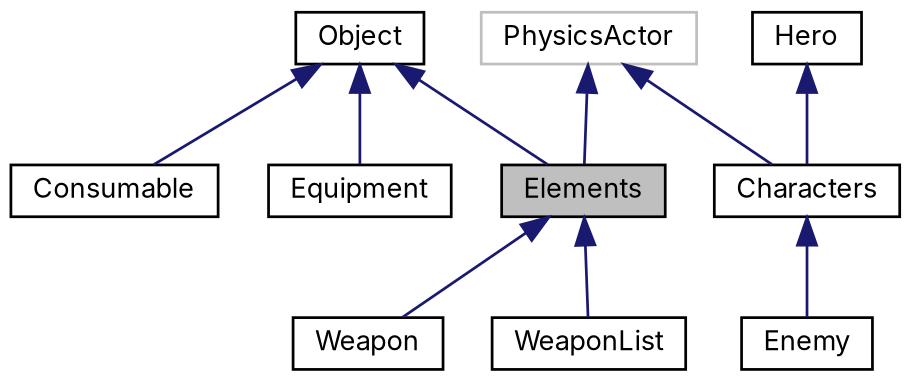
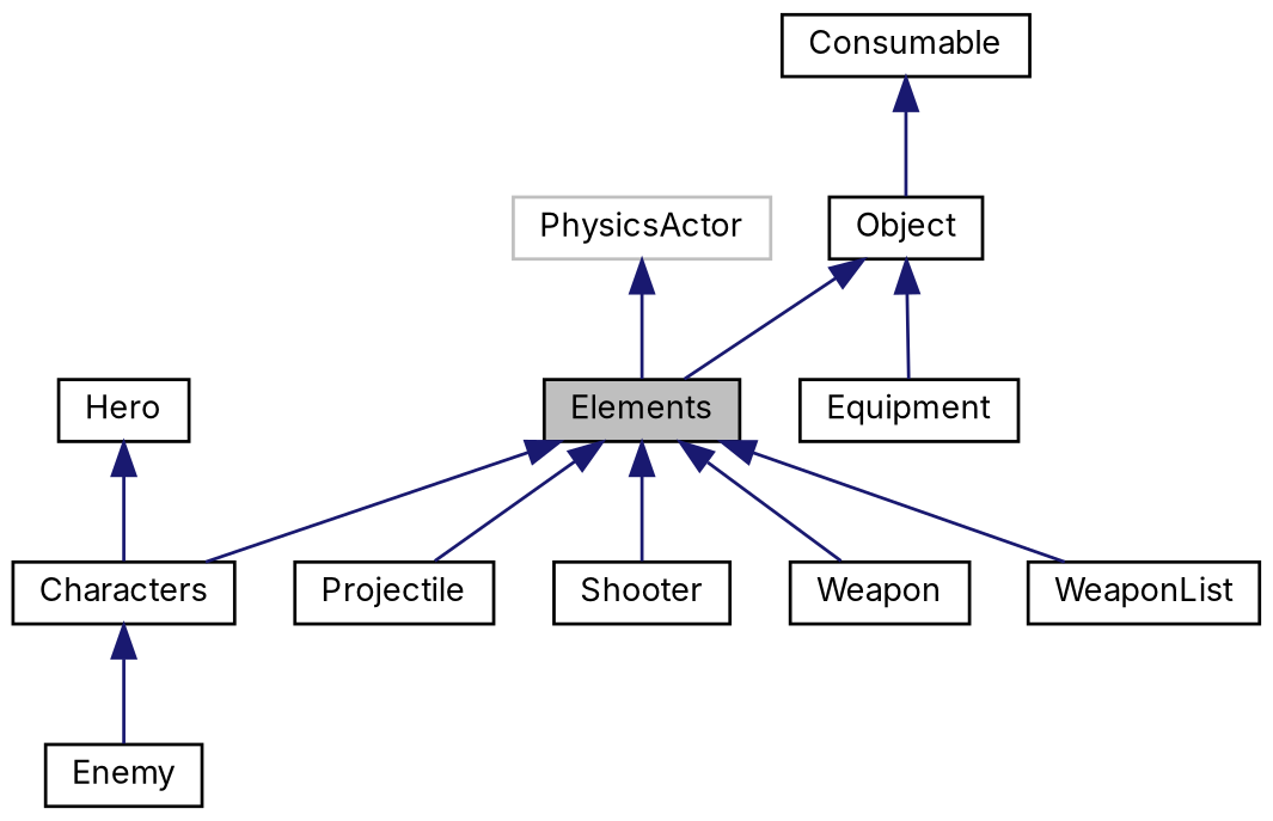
  digraph {
    fontname=Inter
    node [color=black fillcolor=white fontname=Inter fontsize=10 shape=record style=filled]
    edge [color=midnightblue dir=back fontname=Inter fontsize=10 labelfontname=Helvetica labelfontsize=10 style=solid]
    n1 [fillcolor=grey75 fontcolor=black height=0.2 label=Elements width=0.4]
    n2 [height=0.2 label=Characters width=0.4]
+   n3 [height=0.2 label=Projectile width=0.4]
+   n4 [height=0.2 label=Shooter width=0.4]
    n5 [height=0.2 label=Weapon width=0.4]
    n6 [height=0.2 label=WeaponList width=0.4]
    n7 [height=0.2 label=Enemy width=0.4]
    n8 [height=0.2 label=Object width=0.4]
    n9 [height=0.2 label=Consumable width=0.4]
    n10 [height=0.2 label=Equipment width=0.4]
    n11 [color=grey75 height=0.2 label=PhysicsActor width=0.4]
    n12 [height=0.2 label=Hero width=0.4]
-   n11 -> n2
+   n1 -> n2
+   n1 -> n3
+   n1 -> n4
    n1 -> n5
    n1 -> n6
    n2 -> n7
    n8 -> n1
-   n8 -> n9
+   n9 -> n8
    n8 -> n10
    n11 -> n1
    n12 -> n2
  }
